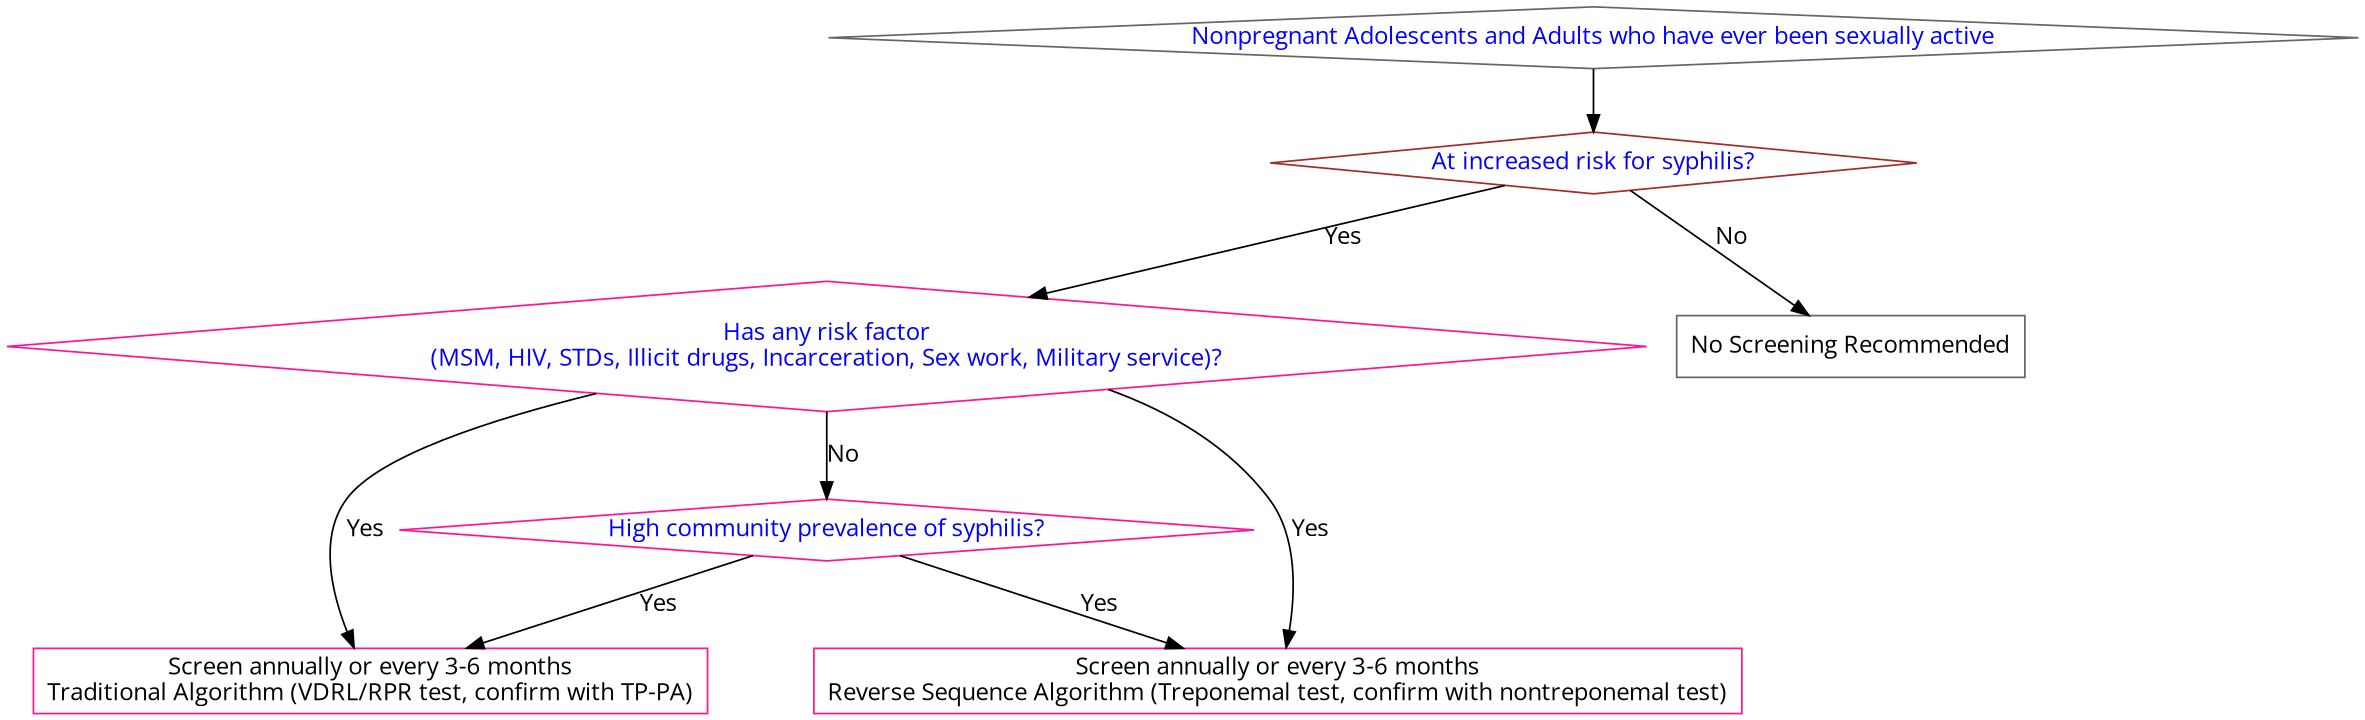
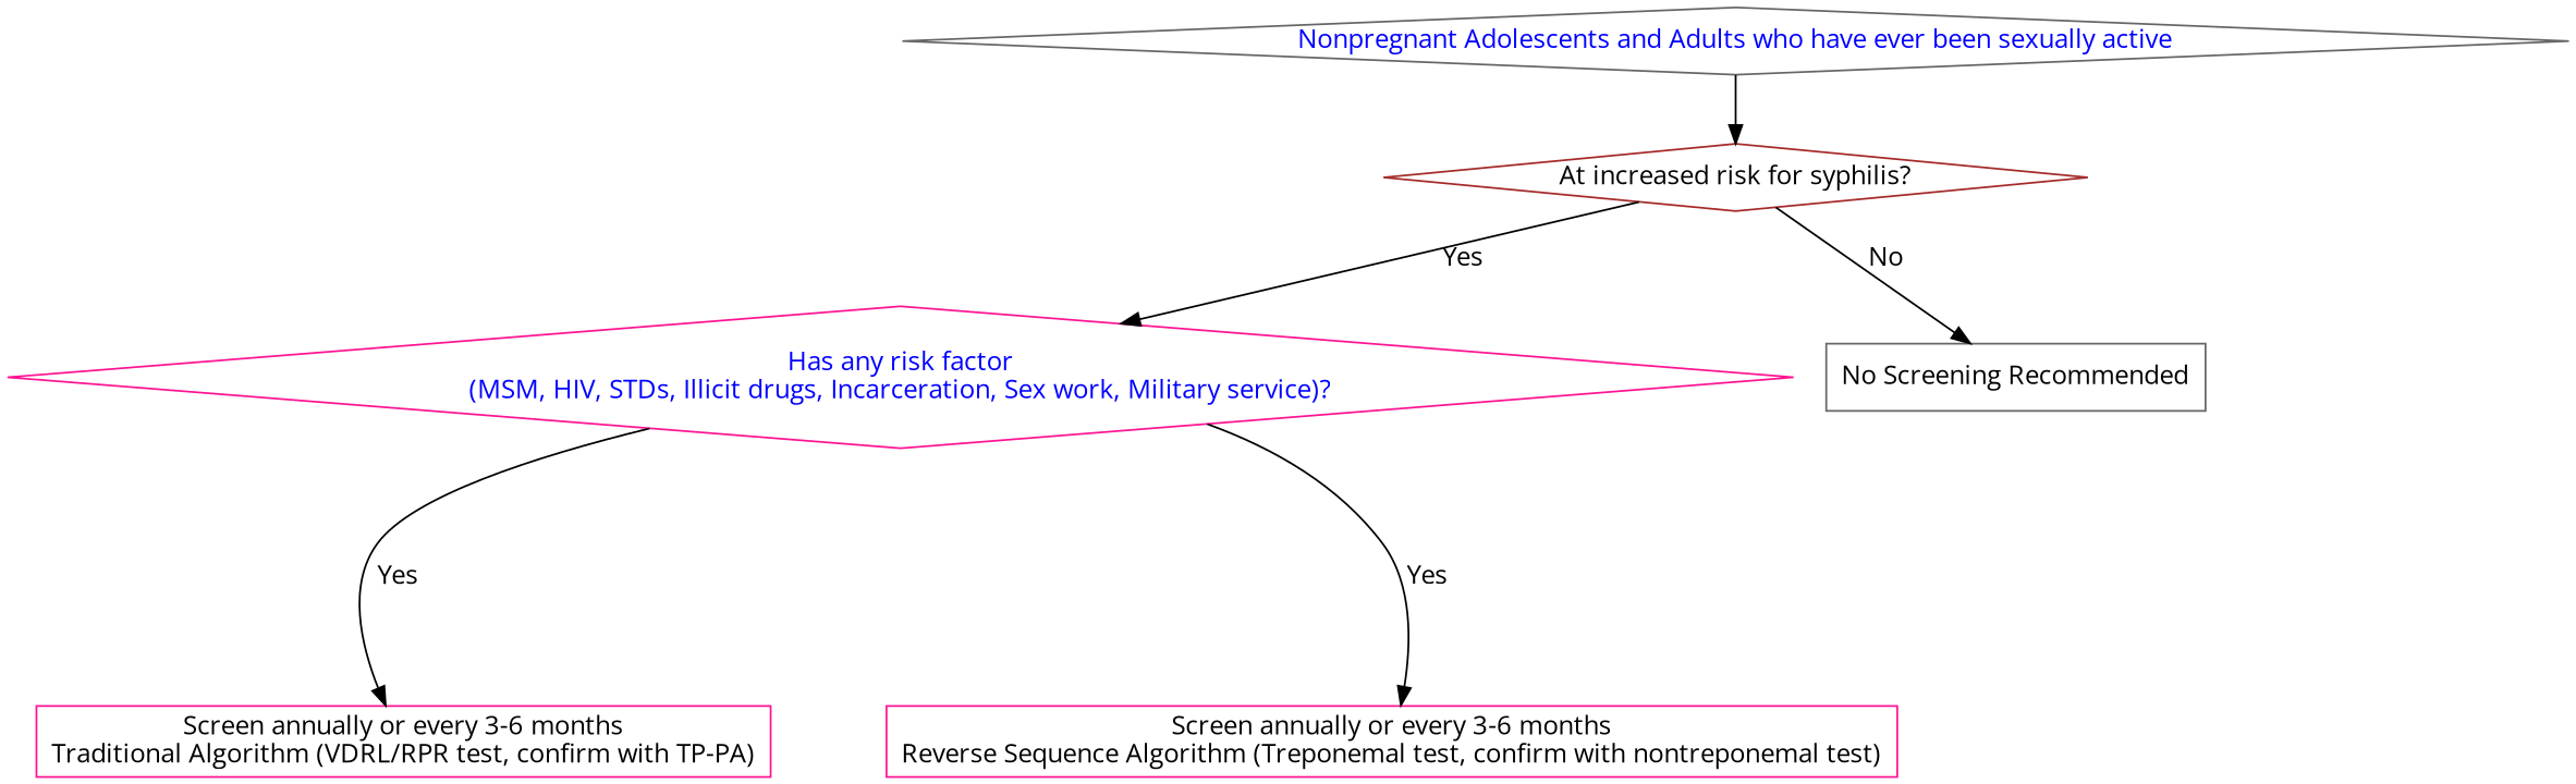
  digraph {
    fontname="Open Sans"
    rankdir=TB
    node [color=deeppink fontcolor=blue fontname="Open Sans" shape=diamond]
    edge [fontname="Open Sans"]
    n1 [color=gray40 label="Nonpregnant Adolescents and Adults who have ever been sexually active"]
-   n2 [color=brown label="At increased risk for syphilis?"]
+   n2 [color=brown fontcolor=black label="At increased risk for syphilis?"]
    n3 [label="Has any risk factor\n(MSM, HIV, STDs, Illicit drugs, Incarceration, Sex work, Military service)?"]
    n4 [color=gray40 fontcolor=black label="No Screening Recommended" shape=rectangle]
-   n5 [label="High community prevalence of syphilis?"]
    n6 [fontcolor=black label="Screen annually or every 3-6 months\nTraditional Algorithm (VDRL/RPR test, confirm with TP-PA)" shape=rectangle]
    n7 [fontcolor=black label="Screen annually or every 3-6 months\nReverse Sequence Algorithm (Treponemal test, confirm with nontreponemal test)" shape=rectangle]
    n1 -> n2
    n2 -> n3 [label=Yes]
    n2 -> n4 [label=No]
-   n3 -> n5 [label=No]
    n3 -> n6 [label=Yes]
    n3 -> n7 [label=Yes]
-   n5 -> n6 [label=Yes]
-   n5 -> n7 [label=Yes]
  }
